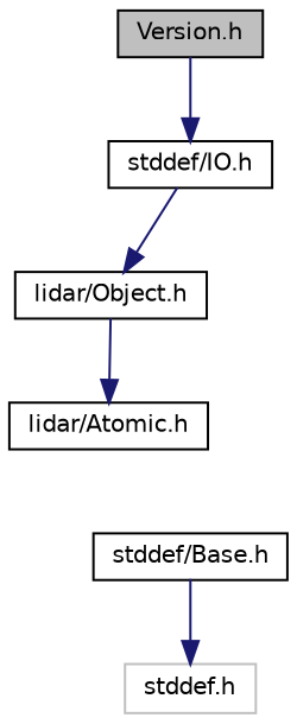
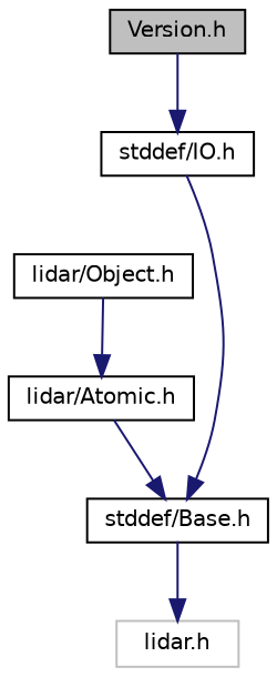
  digraph {
    node [color=black fontname=Helvetica fontsize=10 shape=record]
    edge [color=midnightblue fontname=Helvetica fontsize=10 labelfontname=Helvetica labelfontsize=10 style=solid]
    n1 [fillcolor=grey75 fontcolor=black height=0.2 label="Version.h" style=filled width=0.4]
    n2 [height=0.2 label="stddef/IO.h" width=0.4]
    n3 [height=0.2 label="lidar/Object.h" width=0.4]
    n4 [height=0.2 label="lidar/Atomic.h" width=0.4]
    n5 [height=0.2 label="stddef/Base.h" width=0.4]
-   n6 [color=grey75 height=0.2 label="stddef.h" width=0.4]
+   n6 [color=grey75 height=0.2 label="lidar.h" width=0.4]
    n1 -> n2
-   n2 -> n3
+   n2 -> n5
    n3 -> n4
+   n4 -> n5
    n5 -> n6
  }
